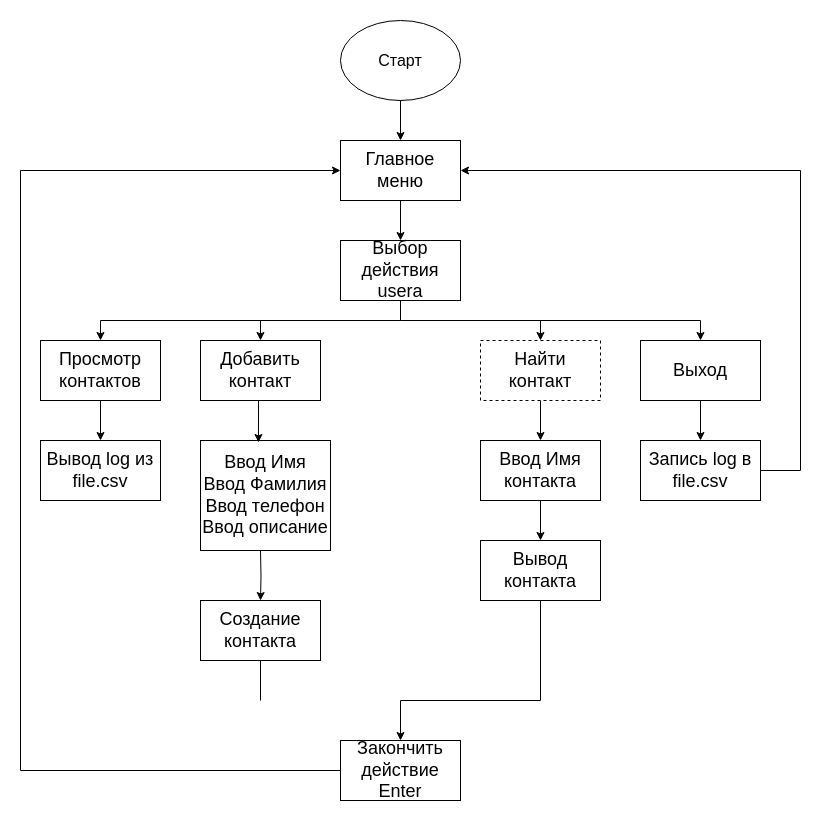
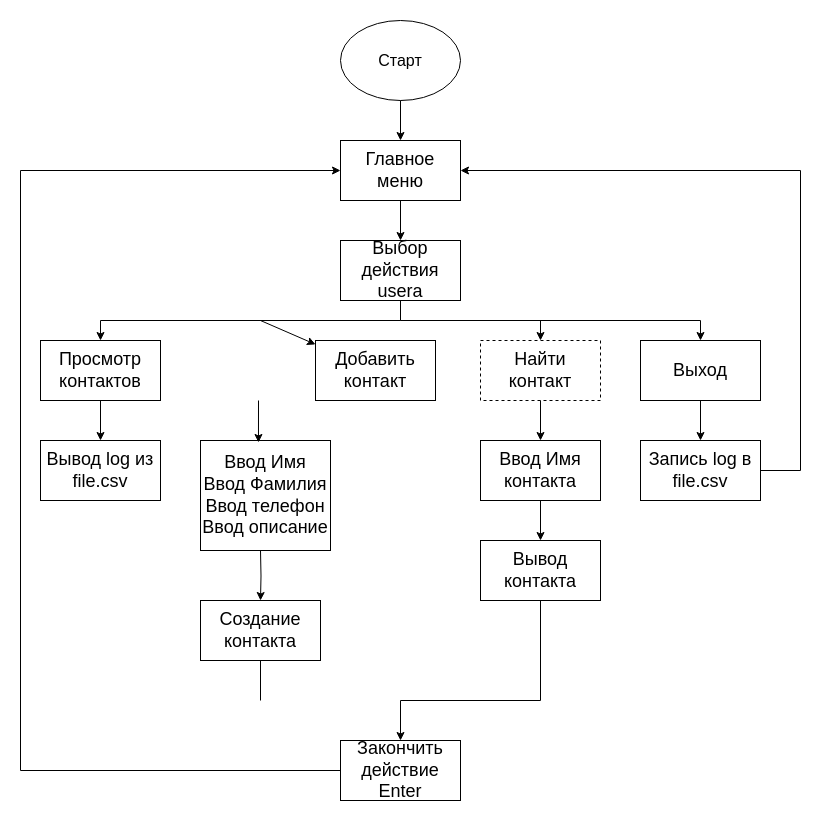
  <mxCell id="0" />
  <mxCell id="1" parent="0" />
  <mxCell id="2" value="" style="group" vertex="1" connectable="0" parent="1"><mxGeometry x="20" y="20" width="780" height="780" as="geometry" /></mxCell>
  <mxCell id="3" value="&lt;font size=&quot;3&quot;&gt;Старт&lt;/font&gt;" style="ellipse;whiteSpace=wrap;html=1;" vertex="1" parent="2"><mxGeometry x="320" width="120" height="80" as="geometry" /></mxCell>
  <mxCell id="4" value="&lt;font style=&quot;font-size: 18px;&quot;&gt;Выбор действия usera&lt;br&gt;&lt;/font&gt;" style="rounded=0;whiteSpace=wrap;html=1;fontSize=14;" vertex="1" parent="2"><mxGeometry x="320" y="220" width="120" height="60" as="geometry" /></mxCell>
  <mxCell id="5" style="edgeStyle=orthogonalEdgeStyle;rounded=0;orthogonalLoop=1;jettySize=auto;html=1;entryX=0.5;entryY=0;entryDx=0;entryDy=0;fontSize=18;" edge="1" parent="2" source="6" target="4"><mxGeometry relative="1" as="geometry" /></mxCell>
  <mxCell id="6" value="&lt;div&gt;&lt;font style=&quot;font-size: 18px;&quot;&gt;Главное меню&lt;/font&gt;&lt;/div&gt;" style="rounded=0;whiteSpace=wrap;html=1;fontSize=14;" vertex="1" parent="2"><mxGeometry x="320" y="120" width="120" height="60" as="geometry" /></mxCell>
  <mxCell id="7" style="edgeStyle=orthogonalEdgeStyle;rounded=0;orthogonalLoop=1;jettySize=auto;html=1;entryX=0.5;entryY=0;entryDx=0;entryDy=0;fontSize=18;" edge="1" parent="2" source="3" target="6"><mxGeometry relative="1" as="geometry" /></mxCell>
  <mxCell id="8" value="Просмотр контактов" style="rounded=0;whiteSpace=wrap;html=1;fontSize=18;" vertex="1" parent="2"><mxGeometry x="20" y="320" width="120" height="60" as="geometry" /></mxCell>
  <mxCell id="9" style="edgeStyle=orthogonalEdgeStyle;rounded=0;orthogonalLoop=1;jettySize=auto;html=1;entryX=0.5;entryY=0;entryDx=0;entryDy=0;fontSize=18;" edge="1" parent="2" source="4" target="8"><mxGeometry relative="1" as="geometry"><Array as="points"><mxPoint x="380" y="300" /><mxPoint x="80" y="300" /></Array></mxGeometry></mxCell>
- <mxCell id="10" value="Добавить контакт" style="rounded=0;whiteSpace=wrap;html=1;fontSize=18;" vertex="1" parent="2"><mxGeometry x="180" y="320" width="120" height="60" as="geometry" /></mxCell>
+ <mxCell id="10" value="Добавить контакт" style="rounded=0;whiteSpace=wrap;html=1;fontSize=18;" vertex="1" parent="2"><mxGeometry x="295" y="320" width="120" height="60" as="geometry" /></mxCell>
  <mxCell id="11" value="Найти контакт" style="rounded=0;whiteSpace=wrap;html=1;fontSize=18;dashed=1;" vertex="1" parent="2"><mxGeometry x="460" y="320" width="120" height="60" as="geometry" /></mxCell>
  <mxCell id="12" value="Выход" style="rounded=0;whiteSpace=wrap;html=1;fontSize=18;" vertex="1" parent="2"><mxGeometry x="620" y="320" width="120" height="60" as="geometry" /></mxCell>
  <mxCell id="13" style="edgeStyle=orthogonalEdgeStyle;rounded=0;orthogonalLoop=1;jettySize=auto;html=1;fontSize=18;" edge="1" parent="2" source="4" target="12"><mxGeometry relative="1" as="geometry"><Array as="points"><mxPoint x="380" y="300" /><mxPoint x="680" y="300" /></Array></mxGeometry></mxCell>
  <mxCell id="14" value="Вывод log из file.csv" style="rounded=0;whiteSpace=wrap;html=1;fontSize=18;" vertex="1" parent="2"><mxGeometry x="20" y="420" width="120" height="60" as="geometry" /></mxCell>
  <mxCell id="15" style="edgeStyle=orthogonalEdgeStyle;rounded=0;orthogonalLoop=1;jettySize=auto;html=1;entryX=0.5;entryY=0;entryDx=0;entryDy=0;fontSize=18;" edge="1" parent="2" source="8" target="14"><mxGeometry relative="1" as="geometry" /></mxCell>
  <mxCell id="16" style="edgeStyle=orthogonalEdgeStyle;rounded=0;orthogonalLoop=1;jettySize=auto;html=1;entryX=0.5;entryY=0;entryDx=0;entryDy=0;fontSize=18;" edge="1" parent="2" target="20"><mxGeometry relative="1" as="geometry"><mxPoint x="240" y="530" as="sourcePoint" /></mxGeometry></mxCell>
  <mxCell id="17" value="&lt;div&gt;Ввод Имя&lt;/div&gt;&lt;div&gt;Ввод Фамилия&lt;/div&gt;&lt;div&gt;Ввод телефон&lt;/div&gt;&lt;div&gt;Ввод описание&lt;br&gt;&lt;/div&gt;" style="rounded=0;whiteSpace=wrap;html=1;fontSize=18;" vertex="1" parent="2"><mxGeometry x="180" y="420" width="130" height="110" as="geometry" /></mxCell>
  <mxCell id="18" value="Ввод Имя контакта" style="rounded=0;whiteSpace=wrap;html=1;fontSize=18;" vertex="1" parent="2"><mxGeometry x="460" y="420" width="120" height="60" as="geometry" /></mxCell>
  <mxCell id="19" style="edgeStyle=orthogonalEdgeStyle;rounded=0;orthogonalLoop=1;jettySize=auto;html=1;entryX=0.5;entryY=0;entryDx=0;entryDy=0;fontSize=18;" edge="1" parent="2" source="11" target="18"><mxGeometry relative="1" as="geometry" /></mxCell>
  <mxCell id="20" value="Создание контакта" style="rounded=0;whiteSpace=wrap;html=1;fontSize=18;" vertex="1" parent="2"><mxGeometry x="180" y="580" width="120" height="60" as="geometry" /></mxCell>
  <mxCell id="21" style="edgeStyle=orthogonalEdgeStyle;rounded=0;orthogonalLoop=1;jettySize=auto;html=1;fontSize=18;" edge="1" parent="2" source="22"><mxGeometry relative="1" as="geometry"><mxPoint x="380" y="720" as="targetPoint" /><Array as="points"><mxPoint x="520" y="680" /><mxPoint x="380" y="680" /></Array></mxGeometry></mxCell>
  <mxCell id="22" value="Вывод контакта" style="rounded=0;whiteSpace=wrap;html=1;fontSize=18;" vertex="1" parent="2"><mxGeometry x="460" y="520" width="120" height="60" as="geometry" /></mxCell>
  <mxCell id="23" style="edgeStyle=orthogonalEdgeStyle;rounded=0;orthogonalLoop=1;jettySize=auto;html=1;entryX=0.5;entryY=0;entryDx=0;entryDy=0;fontSize=18;" edge="1" parent="2" source="18" target="22"><mxGeometry relative="1" as="geometry" /></mxCell>
  <mxCell id="24" style="edgeStyle=orthogonalEdgeStyle;rounded=0;orthogonalLoop=1;jettySize=auto;html=1;entryX=0;entryY=0.5;entryDx=0;entryDy=0;fontSize=18;" edge="1" parent="2" source="25" target="6"><mxGeometry relative="1" as="geometry"><Array as="points"><mxPoint y="750" /><mxPoint y="150" /></Array></mxGeometry></mxCell>
  <mxCell id="25" value="&lt;div&gt;Закончить действие&lt;br&gt;&lt;/div&gt;&lt;div&gt;Enter&lt;/div&gt;" style="rounded=0;whiteSpace=wrap;html=1;fontSize=18;" vertex="1" parent="2"><mxGeometry x="320" y="720" width="120" height="60" as="geometry" /></mxCell>
  <mxCell id="26" style="edgeStyle=orthogonalEdgeStyle;rounded=0;orthogonalLoop=1;jettySize=auto;html=1;entryX=1;entryY=0.5;entryDx=0;entryDy=0;fontSize=18;" edge="1" parent="2" source="27" target="6"><mxGeometry relative="1" as="geometry"><Array as="points"><mxPoint x="780" y="450" /><mxPoint x="780" y="150" /></Array></mxGeometry></mxCell>
  <mxCell id="27" value="Запись log в file.csv" style="rounded=0;whiteSpace=wrap;html=1;fontSize=18;" vertex="1" parent="2"><mxGeometry x="620" y="420" width="120" height="60" as="geometry" /></mxCell>
  <mxCell id="28" style="edgeStyle=orthogonalEdgeStyle;rounded=0;orthogonalLoop=1;jettySize=auto;html=1;entryX=0.5;entryY=0;entryDx=0;entryDy=0;fontSize=18;" edge="1" parent="2" source="12" target="27"><mxGeometry relative="1" as="geometry" /></mxCell>
  <mxCell id="29" value="" style="endArrow=classic;html=1;rounded=0;fontSize=18;" edge="1" parent="2" target="10"><mxGeometry width="50" height="50" relative="1" as="geometry"><mxPoint x="240" y="300" as="sourcePoint" /><mxPoint x="420" y="450" as="targetPoint" /></mxGeometry></mxCell>
  <mxCell id="30" value="" style="endArrow=classic;html=1;rounded=0;fontSize=18;entryX=0.5;entryY=0;entryDx=0;entryDy=0;" edge="1" parent="2" target="11"><mxGeometry width="50" height="50" relative="1" as="geometry"><mxPoint x="520" y="300" as="sourcePoint" /><mxPoint x="530" y="320" as="targetPoint" /></mxGeometry></mxCell>
  <mxCell id="31" value="" style="endArrow=classic;html=1;rounded=0;fontSize=18;entryX=0.446;entryY=0.018;entryDx=0;entryDy=0;entryPerimeter=0;" edge="1" parent="2" target="17"><mxGeometry width="50" height="50" relative="1" as="geometry"><mxPoint x="238" y="380" as="sourcePoint" /><mxPoint x="170" y="540" as="targetPoint" /></mxGeometry></mxCell>
  <mxCell id="32" value="" style="endArrow=none;html=1;rounded=0;fontSize=18;entryX=0.5;entryY=1;entryDx=0;entryDy=0;" edge="1" parent="2" target="20"><mxGeometry width="50" height="50" relative="1" as="geometry"><mxPoint x="240" y="680" as="sourcePoint" /><mxPoint x="420" y="420" as="targetPoint" /></mxGeometry></mxCell>
